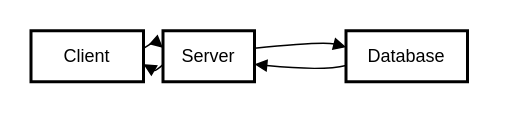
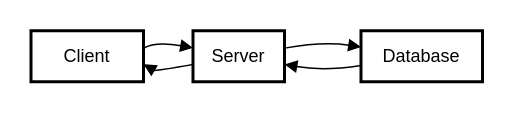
  <mxCell id="0" />
  <mxCell id="1" parent="0" />
  <mxCell id="2" value="Client" style="whiteSpace=wrap;strokeWidth=2;" vertex="1" parent="1"><mxGeometry x="20" y="20" width="75" height="34" as="geometry" /></mxCell>
- <mxCell id="3" value="Server" style="whiteSpace=wrap;strokeWidth=2;" vertex="1" parent="1"><mxGeometry x="108" y="20" width="61" height="34" as="geometry" /></mxCell>
- <mxCell id="4" value="Database" style="whiteSpace=wrap;strokeWidth=2;" vertex="1" parent="1"><mxGeometry x="230" y="20" width="81" height="34" as="geometry" /></mxCell>
+ <mxCell id="3" value="Server" style="whiteSpace=wrap;strokeWidth=2;" vertex="1" parent="1"><mxGeometry x="128" width="61" height="34" as="geometry" y="20" /></mxCell>
+ <mxCell id="4" value="Database" style="whiteSpace=wrap;strokeWidth=2;" vertex="1" parent="1"><mxGeometry x="240" width="81" height="34" as="geometry" y="20" /></mxCell>
  <mxCell id="5" value="" style="curved=1;startArrow=none;endArrow=block;exitX=1.006;exitY=0.342;entryX=0.005;entryY=0.338;" edge="1" parent="1" source="2" target="3"><mxGeometry relative="1" as="geometry"><Array as="points"><mxPoint x="103" y="27" /></Array></mxGeometry></mxCell>
  <mxCell id="6" value="" style="curved=1;startArrow=none;endArrow=block;exitX=1.009;exitY=0.338;entryX=-0.006;entryY=0.318;" edge="1" parent="1" source="3" target="4"><mxGeometry relative="1" as="geometry"><Array as="points"><mxPoint x="215" y="27" /></Array></mxGeometry></mxCell>
  <mxCell id="7" value="" style="curved=1;startArrow=none;endArrow=block;exitX=-0.006;exitY=0.682;entryX=1.009;entryY=0.662;" edge="1" parent="1" source="4" target="3"><mxGeometry relative="1" as="geometry"><Array as="points"><mxPoint x="215" y="47" /></Array></mxGeometry></mxCell>
  <mxCell id="8" value="" style="curved=1;startArrow=none;endArrow=block;exitX=0.005;exitY=0.662;entryX=1.006;entryY=0.658;" edge="1" parent="1" source="3" target="2"><mxGeometry relative="1" as="geometry"><Array as="points"><mxPoint x="103" y="47" /></Array></mxGeometry></mxCell>
